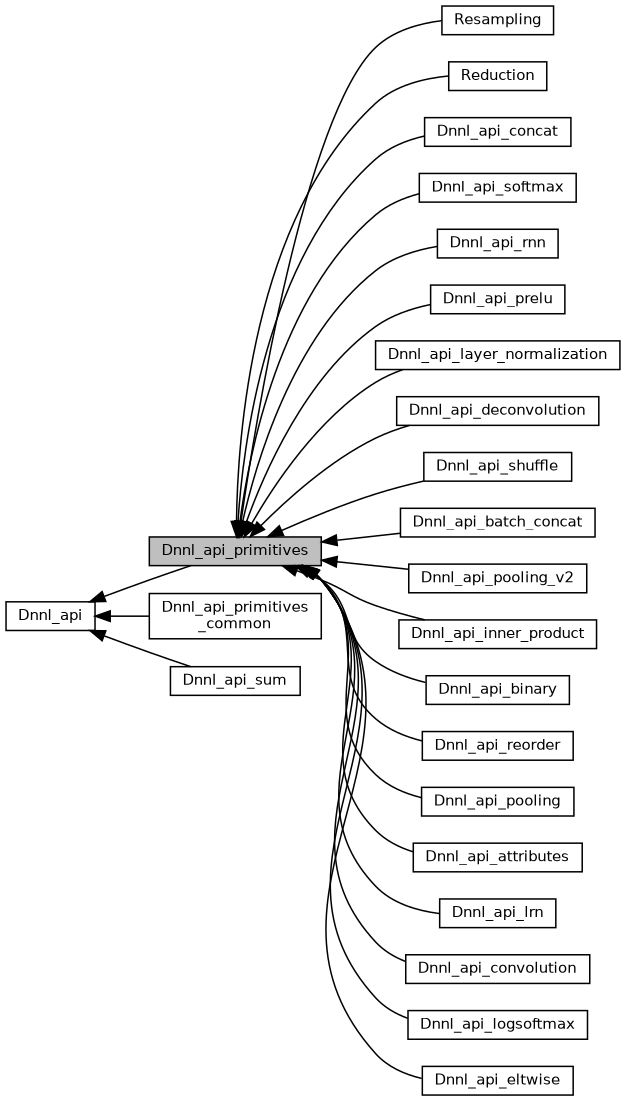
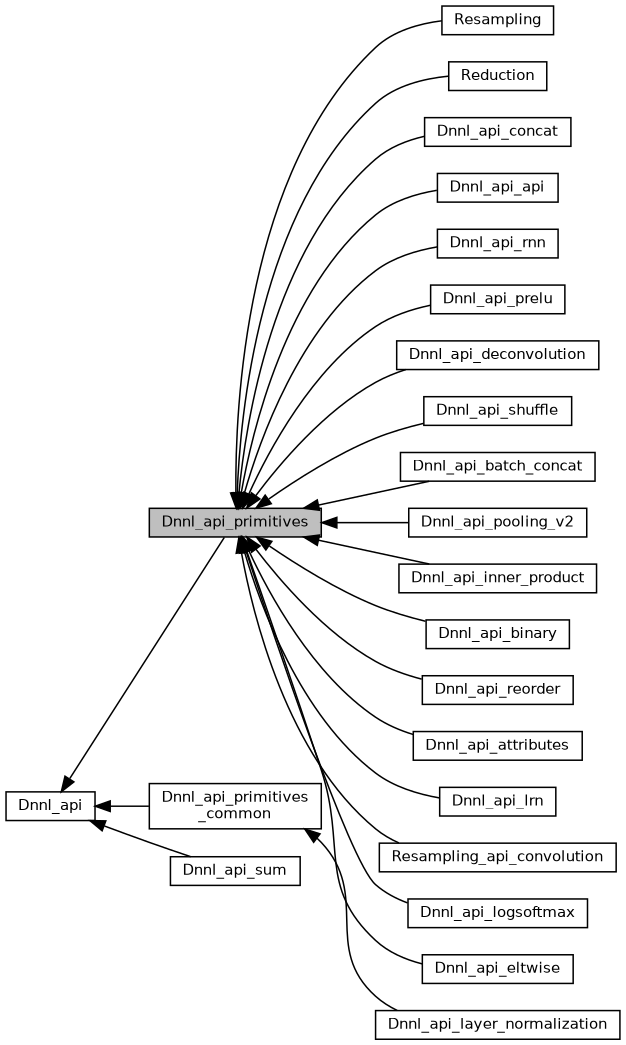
  digraph {
    rankdir=LR
    node [color=black fillcolor=white fontname=Helvetica fontsize=10 shape=box style=filled]
    edge [dir=back fontname=Helvetica fontsize=10 labelfontname=Helvetica labelfontsize=10 shape=plaintext style=solid]
    n1 [height=0.2 label=Resampling width=0.4]
    n2 [height=0.2 label=Reduction width=0.4]
    n3 [height=0.2 label=Dnnl_api_concat width=0.4]
-   n4 [height=0.2 label=Dnnl_api_softmax width=0.4]
+   n4 [height=0.2 label=Dnnl_api_api width=0.4]
    n5 [height=0.2 label=Dnnl_api_rnn width=0.4]
    n6 [height=0.2 label=Dnnl_api_prelu width=0.4]
    n7 [height=0.2 label=Dnnl_api_layer_normalization width=0.4]
    n8 [fillcolor=grey75 fontcolor=black height=0.2 label=Dnnl_api_primitives width=0.4]
    n9 [height=0.2 label=Dnnl_api_deconvolution width=0.4]
    n10 [height=0.2 label=Dnnl_api_shuffle width=0.4]
    n11 [height=0.2 label=Dnnl_api_batch_concat width=0.4]
    n12 [height=0.2 label=Dnnl_api_pooling_v2 width=0.4]
    n13 [height=0.2 label=Dnnl_api_inner_product width=0.4]
    n14 [height=0.2 label=Dnnl_api_binary width=0.4]
    n15 [height=0.2 label=Dnnl_api_reorder width=0.4]
-   n16 [height=0.2 label=Dnnl_api_pooling width=0.4]
    n17 [height=0.2 label=Dnnl_api_attributes width=0.4]
    n18 [height=0.2 label=Dnnl_api_lrn width=0.4]
-   n19 [height=0.2 label=Dnnl_api_convolution width=0.4]
+   n19 [height=0.2 label=Resampling_api_convolution width=0.4]
    n20 [height=0.2 label=Dnnl_api_logsoftmax width=0.4]
    n21 [height=0.2 label=Dnnl_api_eltwise width=0.4]
    n22 [height=0.2 label="Dnnl_api_primitives\l_common" width=0.4]
    n23 [height=0.2 label=Dnnl_api_sum width=0.4]
    n24 [height=0.2 label=Dnnl_api width=0.4]
    n8 -> n1
    n8 -> n2
    n8 -> n3
    n8 -> n4
    n8 -> n5
    n8 -> n6
-   n8 -> n7
+   n22 -> n7
    n8 -> n9
    n8 -> n10
    n8 -> n11
    n8 -> n12
    n8 -> n13
    n8 -> n14
    n8 -> n15
-   n8 -> n16
    n8 -> n17
    n8 -> n18
    n8 -> n19
    n8 -> n20
    n8 -> n21
    n24 -> n8
    n24 -> n22
    n24 -> n23
  }
